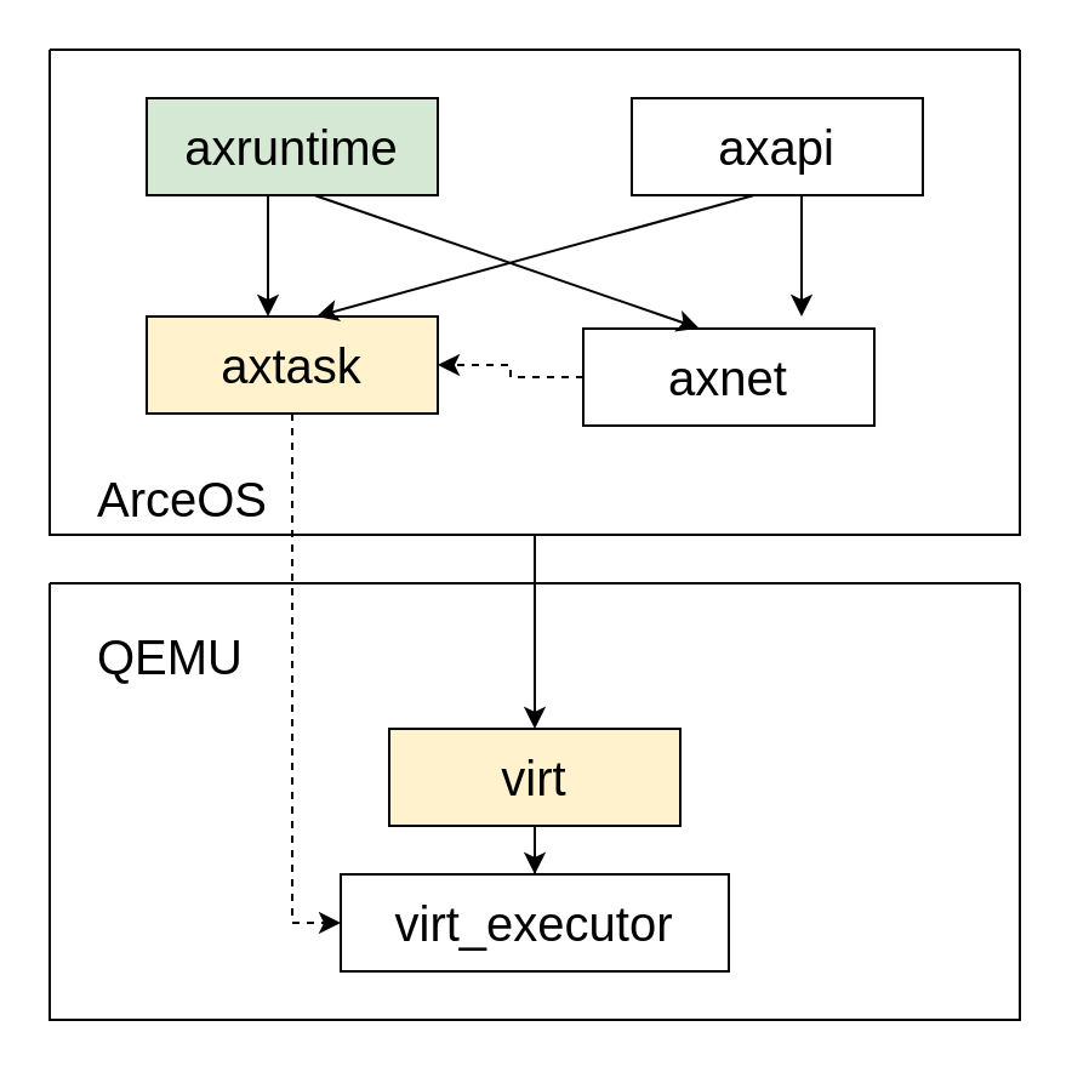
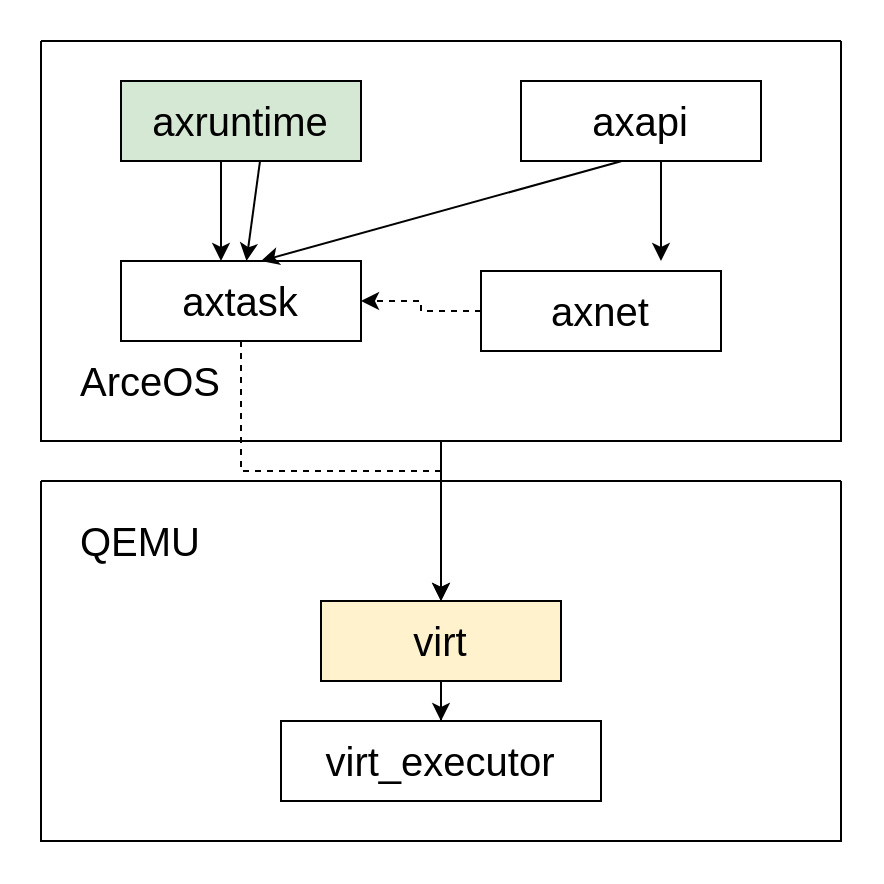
  <mxCell id="0" />
  <mxCell id="1" parent="0" />
  <mxCell id="2" value="" style="swimlane;startSize=0;" vertex="1" parent="1"><mxGeometry x="20" y="240" width="400" height="180" as="geometry"><mxRectangle x="120" y="240" width="50" height="40" as="alternateBounds" /></mxGeometry></mxCell>
  <mxCell id="3" style="edgeStyle=orthogonalEdgeStyle;rounded=0;orthogonalLoop=1;jettySize=auto;html=1;" edge="1" parent="2" source="4" target="5"><mxGeometry relative="1" as="geometry" /></mxCell>
  <mxCell id="4" value="&lt;font style=&quot;font-size: 20px;&quot;&gt;virt&lt;/font&gt;" style="rounded=0;whiteSpace=wrap;html=1;fillColor=#fff2cc;" vertex="1" parent="2"><mxGeometry x="140" y="60" width="120" height="40" as="geometry" /></mxCell>
  <mxCell id="5" value="&lt;font style=&quot;font-size: 20px;&quot;&gt;virt_executor&lt;/font&gt;" style="rounded=0;whiteSpace=wrap;html=1;" vertex="1" parent="2"><mxGeometry x="120" y="120" width="160" height="40" as="geometry" /></mxCell>
  <mxCell id="6" value="&lt;font style=&quot;font-size: 20px;&quot;&gt;QEMU&lt;/font&gt;" style="text;html=1;align=center;verticalAlign=middle;whiteSpace=wrap;rounded=0;" vertex="1" parent="2"><mxGeometry x="20" y="20" width="60" height="20" as="geometry" /></mxCell>
  <mxCell id="7" style="edgeStyle=orthogonalEdgeStyle;rounded=0;orthogonalLoop=1;jettySize=auto;html=1;entryX=0.5;entryY=0;entryDx=0;entryDy=0;" edge="1" parent="1" source="8" target="4"><mxGeometry relative="1" as="geometry" /></mxCell>
  <mxCell id="8" value="" style="swimlane;startSize=0;" vertex="1" parent="1"><mxGeometry x="20" y="20" width="400" height="200" as="geometry"><mxRectangle x="120" y="240" width="50" height="40" as="alternateBounds" /></mxGeometry></mxCell>
- <mxCell id="9" value="&lt;font style=&quot;font-size: 20px;&quot;&gt;axtask&lt;/font&gt;" style="rounded=0;whiteSpace=wrap;html=1;fillColor=#fff2cc;" vertex="1" parent="8"><mxGeometry x="40" y="110" width="120" height="40" as="geometry" /></mxCell>
+ <mxCell id="9" value="&lt;font style=&quot;font-size: 20px;&quot;&gt;axtask&lt;/font&gt;" style="rounded=0;whiteSpace=wrap;html=1;" vertex="1" parent="8"><mxGeometry x="40" y="110" width="120" height="40" as="geometry" /></mxCell>
  <mxCell id="10" style="edgeStyle=orthogonalEdgeStyle;rounded=0;orthogonalLoop=1;jettySize=auto;html=1;exitX=0;exitY=0.5;exitDx=0;exitDy=0;entryX=1;entryY=0.5;entryDx=0;entryDy=0;dashed=1;" edge="1" parent="8" source="11" target="9"><mxGeometry relative="1" as="geometry" /></mxCell>
  <mxCell id="11" value="&lt;font style=&quot;font-size: 20px;&quot;&gt;axnet&lt;/font&gt;" style="rounded=0;whiteSpace=wrap;html=1;" vertex="1" parent="8"><mxGeometry x="220" y="115" width="120" height="40" as="geometry" /></mxCell>
  <mxCell id="12" style="edgeStyle=orthogonalEdgeStyle;rounded=0;orthogonalLoop=1;jettySize=auto;html=1;exitX=0.5;exitY=1;exitDx=0;exitDy=0;entryX=0.5;entryY=0;entryDx=0;entryDy=0;" edge="1" parent="8"><mxGeometry relative="1" as="geometry"><mxPoint x="90" y="60" as="sourcePoint" /><mxPoint x="90" y="110" as="targetPoint" /></mxGeometry></mxCell>
- <mxCell id="13" style="rounded=0;orthogonalLoop=1;jettySize=auto;html=1;exitX=0.579;exitY=1.004;exitDx=0;exitDy=0;entryX=0.398;entryY=-0.004;entryDx=0;entryDy=0;exitPerimeter=0;entryPerimeter=0;" edge="1" parent="8" source="14" target="11"><mxGeometry relative="1" as="geometry" /></mxCell>
+ <mxCell id="13" style="rounded=0;orthogonalLoop=1;jettySize=auto;html=1;exitX=0.579;exitY=1.004;exitDx=0;exitDy=0;exitPerimeter=0;" edge="1" parent="8" source="14" target="9"><mxGeometry relative="1" as="geometry" /></mxCell>
  <mxCell id="14" value="&lt;font style=&quot;font-size: 20px;&quot;&gt;axruntime&lt;/font&gt;" style="rounded=0;whiteSpace=wrap;html=1;fillColor=#d5e8d4;" vertex="1" parent="8"><mxGeometry x="40" y="20" width="120" height="40" as="geometry" /></mxCell>
  <mxCell id="15" style="edgeStyle=orthogonalEdgeStyle;rounded=0;orthogonalLoop=1;jettySize=auto;html=1;exitX=0.5;exitY=1;exitDx=0;exitDy=0;" edge="1" parent="8"><mxGeometry relative="1" as="geometry"><mxPoint x="310" y="110" as="targetPoint" /><mxPoint x="310" y="60" as="sourcePoint" /></mxGeometry></mxCell>
  <mxCell id="16" style="rounded=0;orthogonalLoop=1;jettySize=auto;html=1;exitX=0.417;exitY=1.004;exitDx=0;exitDy=0;entryX=0.583;entryY=0;entryDx=0;entryDy=0;exitPerimeter=0;entryPerimeter=0;" edge="1" parent="8" source="17" target="9"><mxGeometry relative="1" as="geometry" /></mxCell>
  <mxCell id="17" value="&lt;span style=&quot;font-size: 20px;&quot;&gt;axapi&lt;/span&gt;" style="rounded=0;whiteSpace=wrap;html=1;" vertex="1" parent="8"><mxGeometry x="240" y="20" width="120" height="40" as="geometry" /></mxCell>
- <mxCell id="18" value="&lt;font style=&quot;font-size: 20px;&quot;&gt;ArceOS&lt;/font&gt;" style="text;html=1;align=center;verticalAlign=middle;whiteSpace=wrap;rounded=0;" vertex="1" parent="8"><mxGeometry x="20" y="175" width="70" height="20" as="geometry" /></mxCell>
- <mxCell id="19" style="edgeStyle=orthogonalEdgeStyle;rounded=0;orthogonalLoop=1;jettySize=auto;html=1;exitX=0.5;exitY=1;exitDx=0;exitDy=0;entryX=0;entryY=0.5;entryDx=0;entryDy=0;dashed=1;" edge="1" parent="1" source="9" target="5"><mxGeometry relative="1" as="geometry" /></mxCell>
+ <mxCell id="18" value="&lt;font style=&quot;font-size: 20px;&quot;&gt;ArceOS&lt;/font&gt;" style="text;html=1;align=center;verticalAlign=middle;whiteSpace=wrap;rounded=0;" vertex="1" parent="8"><mxGeometry x="20" y="160" width="70" height="20" as="geometry" /></mxCell>
+ <mxCell id="19" style="edgeStyle=orthogonalEdgeStyle;rounded=0;orthogonalLoop=1;jettySize=auto;html=1;exitX=0.5;exitY=1;exitDx=0;exitDy=0;dashed=1;" edge="1" parent="1" source="9" target="4"><mxGeometry relative="1" as="geometry" /></mxCell>
